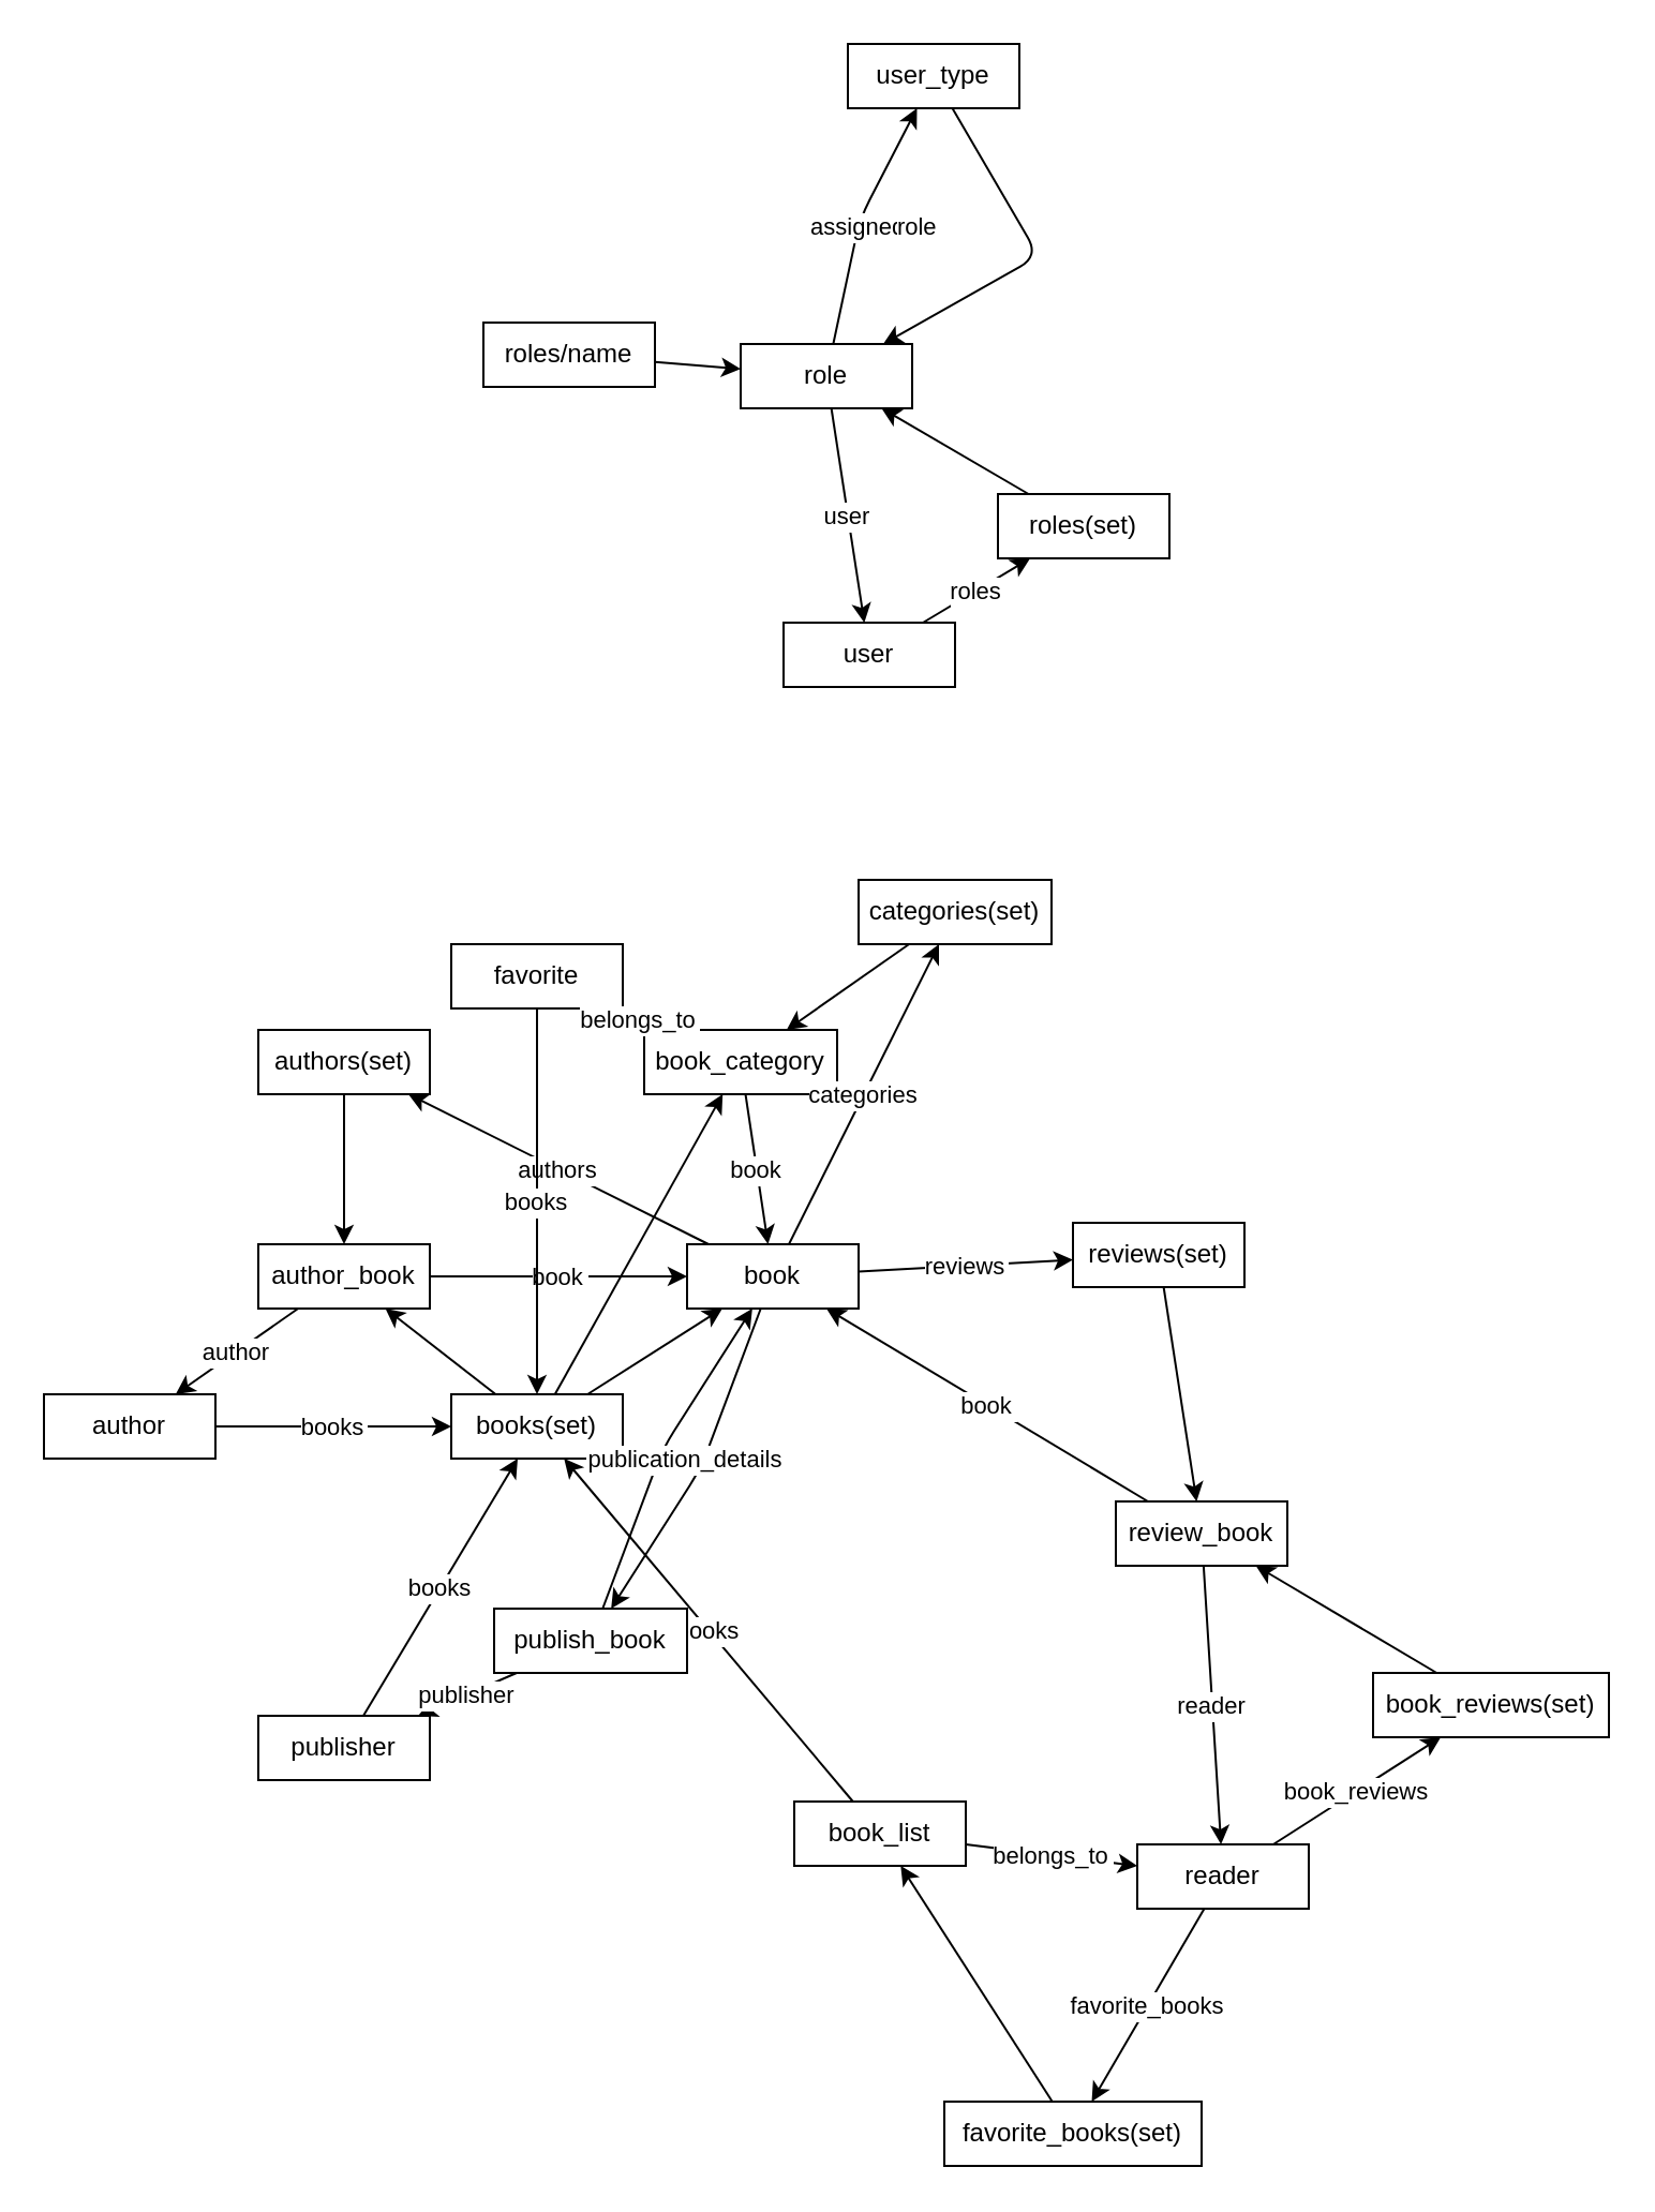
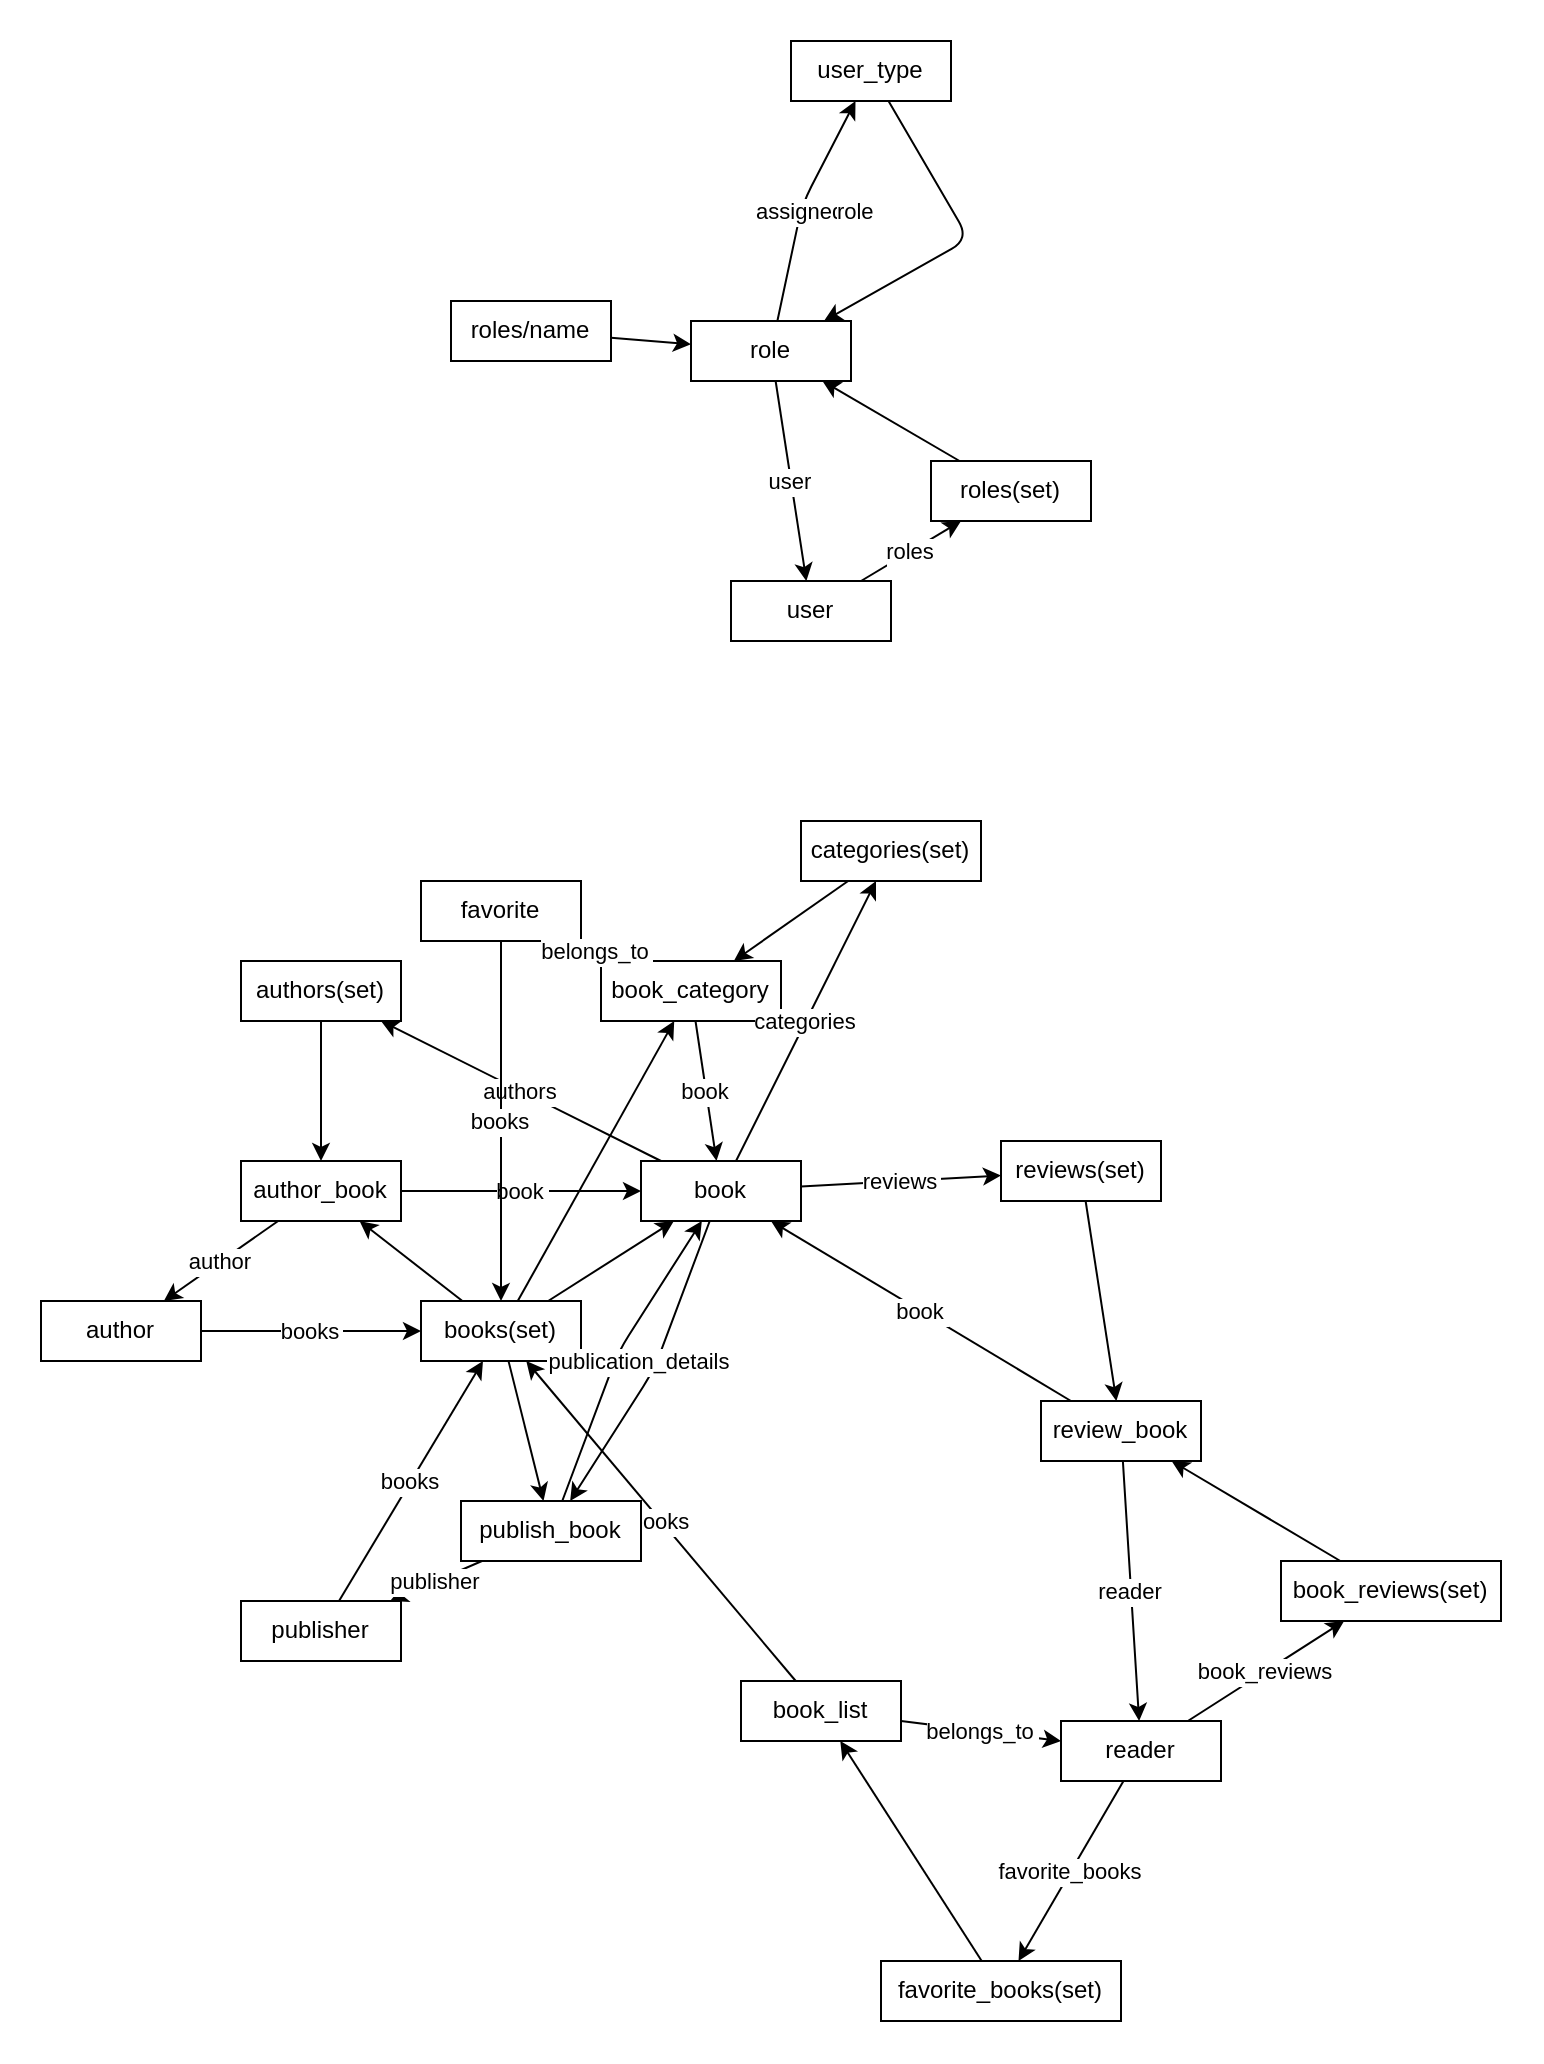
  <mxCell id="0" />
  <mxCell id="1" parent="0" />
  <mxCell id="2" value="reader" style="whiteSpace=wrap;html=1;" vertex="1" parent="1"><mxGeometry x="530" y="860" width="80" height="30" as="geometry" /></mxCell>
  <mxCell id="3" value="book_reviews(set)" style="whiteSpace=wrap;html=1;" vertex="1" parent="1"><mxGeometry x="640" y="780" width="110" height="30" as="geometry" /></mxCell>
  <mxCell id="4" value="book_reviews" edge="1" source="2" target="3" parent="1"><mxGeometry x="-132" y="-281" as="geometry" /></mxCell>
  <mxCell id="5" value="review_book" style="whiteSpace=wrap;html=1;" vertex="1" parent="1"><mxGeometry x="520" y="700" width="80" height="30" as="geometry" /></mxCell>
  <mxCell id="6" value="" edge="1" source="3" target="5" parent="1"><mxGeometry x="-132" y="-281" as="geometry" /></mxCell>
  <mxCell id="7" value="reader" edge="1" source="5" target="2" parent="1"><mxGeometry x="-132" y="-281" as="geometry" /></mxCell>
  <mxCell id="8" value="book" style="whiteSpace=wrap;html=1;" vertex="1" parent="1"><mxGeometry x="320" y="580" width="80" height="30" as="geometry" /></mxCell>
  <mxCell id="9" value="book" edge="1" source="5" target="8" parent="1"><mxGeometry x="-132" y="-281" as="geometry" /></mxCell>
  <mxCell id="10" value="reviews(set)" style="whiteSpace=wrap;html=1;" vertex="1" parent="1"><mxGeometry x="500" y="570" width="80" height="30" as="geometry" /></mxCell>
  <mxCell id="11" value="reviews" edge="1" source="8" target="10" parent="1"><mxGeometry x="-132" y="-281" as="geometry" /></mxCell>
  <mxCell id="12" value="" edge="1" source="10" target="5" parent="1"><mxGeometry x="-132" y="-281" as="geometry" /></mxCell>
  <mxCell id="13" value="author" style="whiteSpace=wrap;html=1;" vertex="1" parent="1"><mxGeometry x="20" y="650" width="80" height="30" as="geometry" /></mxCell>
  <mxCell id="14" value="books(set)" style="whiteSpace=wrap;html=1;" vertex="1" parent="1"><mxGeometry x="210" y="650" width="80" height="30" as="geometry" /></mxCell>
  <mxCell id="15" value="books" edge="1" source="13" target="14" parent="1"><mxGeometry x="-132" y="-281" as="geometry" /></mxCell>
  <mxCell id="16" value="author_book" style="whiteSpace=wrap;html=1;" vertex="1" parent="1"><mxGeometry x="120" y="580" width="80" height="30" as="geometry" /></mxCell>
  <mxCell id="17" value="" edge="1" source="14" target="16" parent="1"><mxGeometry x="-132" y="-281" as="geometry" /></mxCell>
  <mxCell id="18" value="author" edge="1" source="16" target="13" parent="1"><mxGeometry x="-132" y="-281" as="geometry" /></mxCell>
  <mxCell id="19" value="book" edge="1" source="16" target="8" parent="1"><mxGeometry x="-132" y="-281" as="geometry" /></mxCell>
  <mxCell id="20" value="authors(set)" style="whiteSpace=wrap;html=1;" vertex="1" parent="1"><mxGeometry x="120" y="480" width="80" height="30" as="geometry" /></mxCell>
  <mxCell id="21" value="authors" edge="1" source="8" target="20" parent="1"><mxGeometry x="-132" y="-281" as="geometry" /></mxCell>
  <mxCell id="22" value="" edge="1" source="20" target="16" parent="1"><mxGeometry x="-132" y="-281" as="geometry" /></mxCell>
  <mxCell id="23" value="favorite_books(set)" style="whiteSpace=wrap;html=1;" vertex="1" parent="1"><mxGeometry x="440" y="980" width="120" height="30" as="geometry" /></mxCell>
  <mxCell id="24" value="favorite_books" edge="1" source="2" target="23" parent="1"><mxGeometry x="-132" y="-281" as="geometry" /></mxCell>
  <mxCell id="25" value="book_list" style="whiteSpace=wrap;html=1;" vertex="1" parent="1"><mxGeometry x="370" y="840" width="80" height="30" as="geometry" /></mxCell>
  <mxCell id="26" value="" edge="1" source="23" target="25" parent="1"><mxGeometry x="-132" y="-281" as="geometry" /></mxCell>
  <mxCell id="27" value="books" edge="1" source="25" target="14" parent="1"><mxGeometry x="-132" y="-281" as="geometry" /></mxCell>
  <mxCell id="28" value="belongs_to" edge="1" source="25" target="2" parent="1"><mxGeometry x="-132" y="-281" as="geometry" /></mxCell>
  <mxCell id="29" value="" edge="1" source="14" target="8" parent="1"><mxGeometry x="-132" y="-281" as="geometry" /></mxCell>
  <mxCell id="30" value="favorite" style="whiteSpace=wrap;html=1;" vertex="1" parent="1"><mxGeometry x="210" y="440" width="80" height="30" as="geometry" /></mxCell>
  <mxCell id="31" value="books" edge="1" source="30" target="14" parent="1"><mxGeometry x="-132" y="-281" as="geometry" /></mxCell>
  <mxCell id="32" value="book_category" style="whiteSpace=wrap;html=1;" vertex="1" parent="1"><mxGeometry x="300" y="480" width="90" height="30" as="geometry" /></mxCell>
  <mxCell id="33" value="" edge="1" source="14" target="32" parent="1"><mxGeometry x="-132" y="-281" as="geometry" /></mxCell>
  <mxCell id="34" value="belongs_to" edge="1" source="32" target="30" parent="1"><mxGeometry x="-132" y="-281" as="geometry" /></mxCell>
  <mxCell id="35" value="book" edge="1" source="32" target="8" parent="1"><mxGeometry x="-132" y="-281" as="geometry" /></mxCell>
  <mxCell id="36" value="categories(set)" style="whiteSpace=wrap;html=1;" vertex="1" parent="1"><mxGeometry x="400" y="410" width="90" height="30" as="geometry" /></mxCell>
  <mxCell id="37" value="categories" edge="1" source="8" target="36" parent="1"><mxGeometry x="-132" y="-281" as="geometry" /></mxCell>
  <mxCell id="38" value="" edge="1" source="36" target="32" parent="1"><mxGeometry x="-132" y="-281" as="geometry" /></mxCell>
  <mxCell id="39" value="publisher" style="whiteSpace=wrap;html=1;" vertex="1" parent="1"><mxGeometry x="120" y="800" width="80" height="30" as="geometry" /></mxCell>
  <mxCell id="40" value="books" edge="1" source="39" target="14" parent="1"><mxGeometry x="-132" y="-281" as="geometry" /></mxCell>
  <mxCell id="41" value="publish_book" style="whiteSpace=wrap;html=1;" vertex="1" parent="1"><mxGeometry x="230" y="750" width="90" height="30" as="geometry" /></mxCell>
+ <mxCell id="42" value="" edge="1" source="14" target="41" parent="1"><mxGeometry x="-132" y="-281" as="geometry" /></mxCell>
  <mxCell id="43" value="publisher" edge="1" source="41" target="39" parent="1"><mxGeometry x="-132" y="-281" as="geometry" /></mxCell>
  <mxCell id="44" value="book" edge="1" source="41" target="8" parent="1"><mxGeometry x="-132" y="-281" as="geometry"><Array as="points"><mxPoint x="308.556" y="675.528" /></Array></mxGeometry></mxCell>
  <mxCell id="45" value="publication_details" edge="1" source="8" target="41" parent="1"><mxGeometry x="-132" y="-281" as="geometry"><Array as="points"><mxPoint x="326.444" y="684.472" /></Array></mxGeometry></mxCell>
  <mxCell id="46" value="user" style="whiteSpace=wrap;html=1;" vertex="1" parent="1"><mxGeometry x="365" y="290" width="80" height="30" as="geometry" /></mxCell>
  <mxCell id="47" value="roles(set)" style="whiteSpace=wrap;html=1;" vertex="1" parent="1"><mxGeometry x="465" y="230" width="80" height="30" as="geometry" /></mxCell>
  <mxCell id="48" value="roles" edge="1" parent="1" source="46" target="47"><mxGeometry x="243" y="29" as="geometry" /></mxCell>
  <mxCell id="49" value="role" style="whiteSpace=wrap;html=1;" vertex="1" parent="1"><mxGeometry x="345" y="160" width="80" height="30" as="geometry" /></mxCell>
  <mxCell id="50" value="" edge="1" parent="1" source="47" target="49"><mxGeometry x="243" y="29" as="geometry" /></mxCell>
  <mxCell id="51" value="user_type" style="whiteSpace=wrap;html=1;" vertex="1" parent="1"><mxGeometry x="395" y="20" width="80" height="30" as="geometry" /></mxCell>
  <mxCell id="52" value="assigned_to" edge="1" parent="1" source="49" target="51"><mxGeometry x="243" y="29" as="geometry"><Array as="points"><mxPoint x="400.583" y="101.637" /></Array></mxGeometry></mxCell>
  <mxCell id="53" value="user" edge="1" parent="1" source="49" target="46"><mxGeometry x="243" y="29" as="geometry" /></mxCell>
  <mxCell id="54" value="role" edge="1" parent="1" source="51" target="49"><mxGeometry x="243" y="29" as="geometry"><Array as="points"><mxPoint x="484" y="119" /></Array></mxGeometry></mxCell>
  <mxCell id="55" value="roles/name" style="whiteSpace=wrap;html=1;" vertex="1" parent="1"><mxGeometry x="225" y="150" width="80" height="30" as="geometry" /></mxCell>
  <mxCell id="56" value="" edge="1" parent="1" source="55" target="49"><mxGeometry x="243" y="29" as="geometry" /></mxCell>
